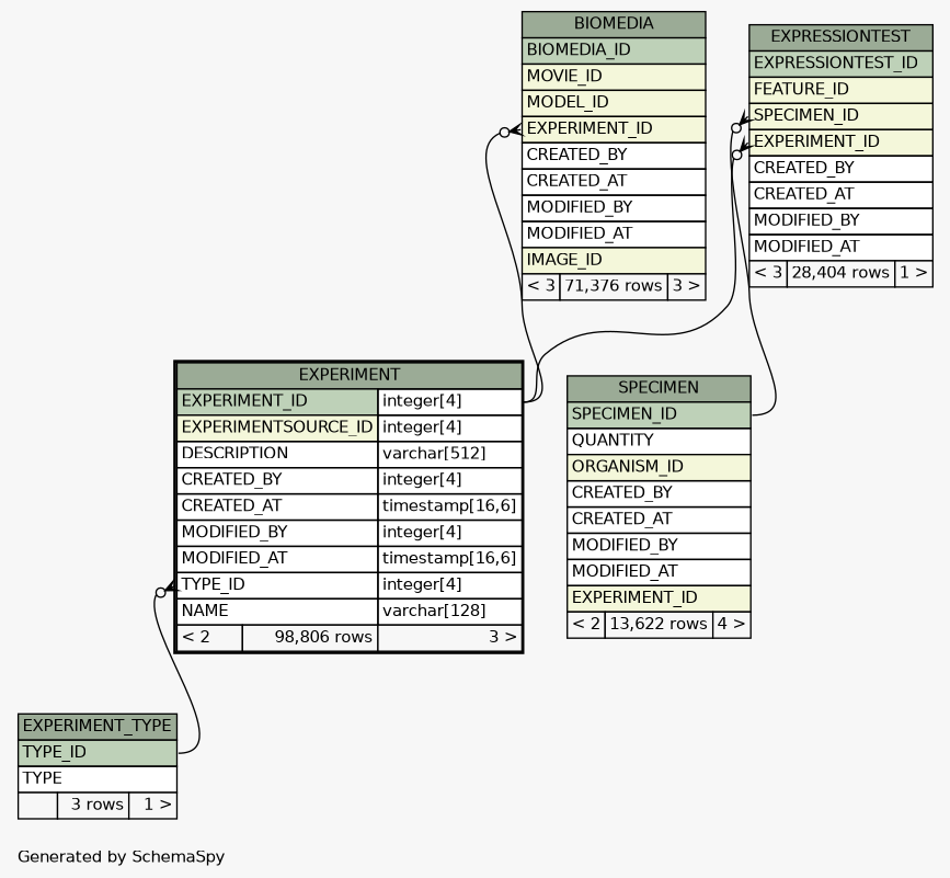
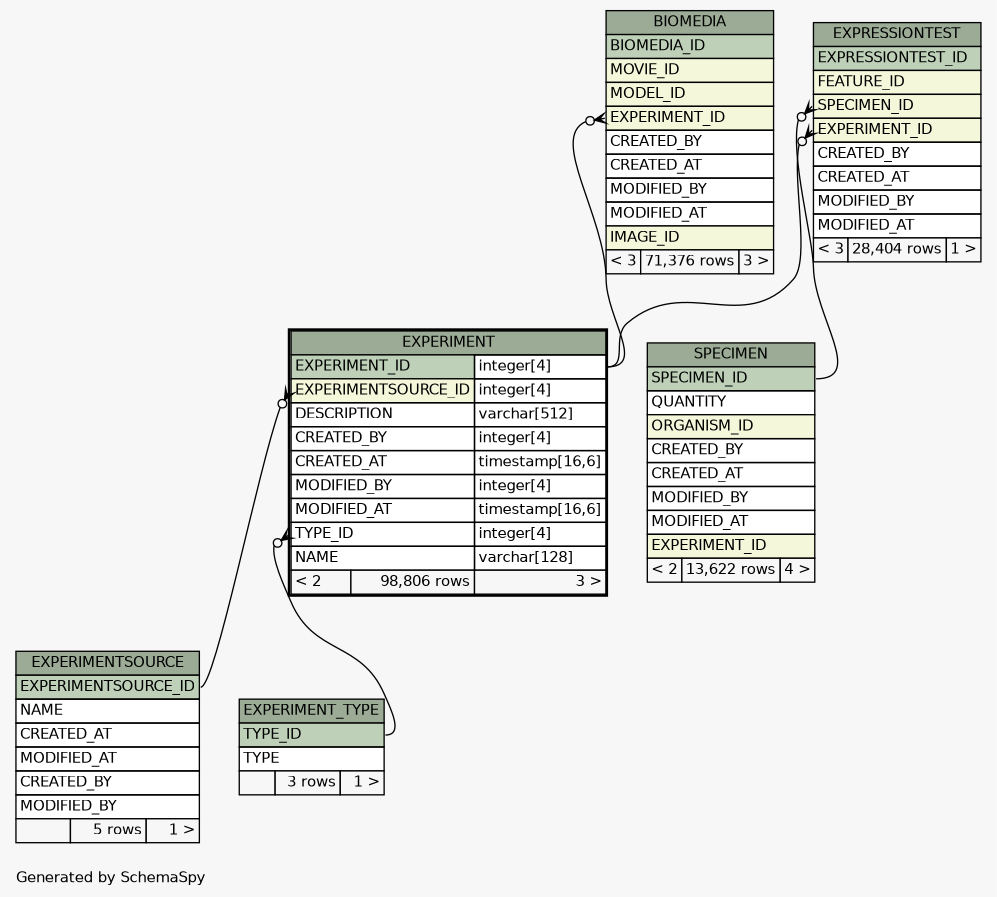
  digraph {
    bgcolor="#f7f7f7"
    fontname=Helvetica
    fontsize=11
    label="\nGenerated by SchemaSpy"
    labeljust=l
    nodesep=0.18
    rankdir=TB
    ranksep=0.46
    node [fontname=Helvetica fontsize=11 shape=plaintext]
    edge [arrowhead=none arrowsize=0.8 arrowtail=crowodot dir=back headport="EXPERIMENT_ID.type:e" tailport="EXPERIMENT_ID:w"]
    n1 [label=<     <TABLE BORDER="0" CELLBORDER="1" CELLSPACING="0" BGCOLOR="#ffffff">       <TR><TD COLSPAN="3" BGCOLOR="#9bab96" ALIGN="CENTER">BIOMEDIA</TD></TR>       <TR><TD PORT="BIOMEDIA_ID" COLSPAN="3" BGCOLOR="#bed1b8" ALIGN="LEFT">BIOMEDIA_ID</TD></TR>       <TR><TD PORT="MOVIE_ID" COLSPAN="3" BGCOLOR="#f4f7da" ALIGN="LEFT">MOVIE_ID</TD></TR>       <TR><TD PORT="MODEL_ID" COLSPAN="3" BGCOLOR="#f4f7da" ALIGN="LEFT">MODEL_ID</TD></TR>       <TR><TD PORT="EXPERIMENT_ID" COLSPAN="3" BGCOLOR="#f4f7da" ALIGN="LEFT">EXPERIMENT_ID</TD></TR>       <TR><TD PORT="CREATED_BY" COLSPAN="3" ALIGN="LEFT">CREATED_BY</TD></TR>       <TR><TD PORT="CREATED_AT" COLSPAN="3" ALIGN="LEFT">CREATED_AT</TD></TR>       <TR><TD PORT="MODIFIED_BY" COLSPAN="3" ALIGN="LEFT">MODIFIED_BY</TD></TR>       <TR><TD PORT="MODIFIED_AT" COLSPAN="3" ALIGN="LEFT">MODIFIED_AT</TD></TR>       <TR><TD PORT="IMAGE_ID" COLSPAN="3" BGCOLOR="#f4f7da" ALIGN="LEFT">IMAGE_ID</TD></TR>       <TR><TD ALIGN="LEFT" BGCOLOR="#f7f7f7">&lt; 3</TD><TD ALIGN="RIGHT" BGCOLOR="#f7f7f7">71,376 rows</TD><TD ALIGN="RIGHT" BGCOLOR="#f7f7f7">3 &gt;</TD></TR>     </TABLE>>]
    n2 [label=<     <TABLE BORDER="2" CELLBORDER="1" CELLSPACING="0" BGCOLOR="#ffffff">       <TR><TD COLSPAN="3" BGCOLOR="#9bab96" ALIGN="CENTER">EXPERIMENT</TD></TR>       <TR><TD PORT="EXPERIMENT_ID" COLSPAN="2" BGCOLOR="#bed1b8" ALIGN="LEFT">EXPERIMENT_ID</TD><TD PORT="EXPERIMENT_ID.type" ALIGN="LEFT">integer[4]</TD></TR>       <TR><TD PORT="EXPERIMENTSOURCE_ID" COLSPAN="2" BGCOLOR="#f4f7da" ALIGN="LEFT">EXPERIMENTSOURCE_ID</TD><TD PORT="EXPERIMENTSOURCE_ID.type" ALIGN="LEFT">integer[4]</TD></TR>       <TR><TD PORT="DESCRIPTION" COLSPAN="2" ALIGN="LEFT">DESCRIPTION</TD><TD PORT="DESCRIPTION.type" ALIGN="LEFT">varchar[512]</TD></TR>       <TR><TD PORT="CREATED_BY" COLSPAN="2" ALIGN="LEFT">CREATED_BY</TD><TD PORT="CREATED_BY.type" ALIGN="LEFT">integer[4]</TD></TR>       <TR><TD PORT="CREATED_AT" COLSPAN="2" ALIGN="LEFT">CREATED_AT</TD><TD PORT="CREATED_AT.type" ALIGN="LEFT">timestamp[16,6]</TD></TR>       <TR><TD PORT="MODIFIED_BY" COLSPAN="2" ALIGN="LEFT">MODIFIED_BY</TD><TD PORT="MODIFIED_BY.type" ALIGN="LEFT">integer[4]</TD></TR>       <TR><TD PORT="MODIFIED_AT" COLSPAN="2" ALIGN="LEFT">MODIFIED_AT</TD><TD PORT="MODIFIED_AT.type" ALIGN="LEFT">timestamp[16,6]</TD></TR>       <TR><TD PORT="TYPE_ID" COLSPAN="2" ALIGN="LEFT">TYPE_ID</TD><TD PORT="TYPE_ID.type" ALIGN="LEFT">integer[4]</TD></TR>       <TR><TD PORT="NAME" COLSPAN="2" ALIGN="LEFT">NAME</TD><TD PORT="NAME.type" ALIGN="LEFT">varchar[128]</TD></TR>       <TR><TD ALIGN="LEFT" BGCOLOR="#f7f7f7">&lt; 2</TD><TD ALIGN="RIGHT" BGCOLOR="#f7f7f7">98,806 rows</TD><TD ALIGN="RIGHT" BGCOLOR="#f7f7f7">3 &gt;</TD></TR>     </TABLE>>]
+   n3 [label=<     <TABLE BORDER="0" CELLBORDER="1" CELLSPACING="0" BGCOLOR="#ffffff">       <TR><TD COLSPAN="3" BGCOLOR="#9bab96" ALIGN="CENTER">EXPERIMENTSOURCE</TD></TR>       <TR><TD PORT="EXPERIMENTSOURCE_ID" COLSPAN="3" BGCOLOR="#bed1b8" ALIGN="LEFT">EXPERIMENTSOURCE_ID</TD></TR>       <TR><TD PORT="NAME" COLSPAN="3" ALIGN="LEFT">NAME</TD></TR>       <TR><TD PORT="CREATED_AT" COLSPAN="3" ALIGN="LEFT">CREATED_AT</TD></TR>       <TR><TD PORT="MODIFIED_AT" COLSPAN="3" ALIGN="LEFT">MODIFIED_AT</TD></TR>       <TR><TD PORT="CREATED_BY" COLSPAN="3" ALIGN="LEFT">CREATED_BY</TD></TR>       <TR><TD PORT="MODIFIED_BY" COLSPAN="3" ALIGN="LEFT">MODIFIED_BY</TD></TR>       <TR><TD ALIGN="LEFT" BGCOLOR="#f7f7f7">  </TD><TD ALIGN="RIGHT" BGCOLOR="#f7f7f7">5 rows</TD><TD ALIGN="RIGHT" BGCOLOR="#f7f7f7">1 &gt;</TD></TR>     </TABLE>>]
    n4 [label=<     <TABLE BORDER="0" CELLBORDER="1" CELLSPACING="0" BGCOLOR="#ffffff">       <TR><TD COLSPAN="3" BGCOLOR="#9bab96" ALIGN="CENTER">EXPERIMENT_TYPE</TD></TR>       <TR><TD PORT="TYPE_ID" COLSPAN="3" BGCOLOR="#bed1b8" ALIGN="LEFT">TYPE_ID</TD></TR>       <TR><TD PORT="TYPE" COLSPAN="3" ALIGN="LEFT">TYPE</TD></TR>       <TR><TD ALIGN="LEFT" BGCOLOR="#f7f7f7">  </TD><TD ALIGN="RIGHT" BGCOLOR="#f7f7f7">3 rows</TD><TD ALIGN="RIGHT" BGCOLOR="#f7f7f7">1 &gt;</TD></TR>     </TABLE>>]
    n5 [label=<     <TABLE BORDER="0" CELLBORDER="1" CELLSPACING="0" BGCOLOR="#ffffff">       <TR><TD COLSPAN="3" BGCOLOR="#9bab96" ALIGN="CENTER">EXPRESSIONTEST</TD></TR>       <TR><TD PORT="EXPRESSIONTEST_ID" COLSPAN="3" BGCOLOR="#bed1b8" ALIGN="LEFT">EXPRESSIONTEST_ID</TD></TR>       <TR><TD PORT="FEATURE_ID" COLSPAN="3" BGCOLOR="#f4f7da" ALIGN="LEFT">FEATURE_ID</TD></TR>       <TR><TD PORT="SPECIMEN_ID" COLSPAN="3" BGCOLOR="#f4f7da" ALIGN="LEFT">SPECIMEN_ID</TD></TR>       <TR><TD PORT="EXPERIMENT_ID" COLSPAN="3" BGCOLOR="#f4f7da" ALIGN="LEFT">EXPERIMENT_ID</TD></TR>       <TR><TD PORT="CREATED_BY" COLSPAN="3" ALIGN="LEFT">CREATED_BY</TD></TR>       <TR><TD PORT="CREATED_AT" COLSPAN="3" ALIGN="LEFT">CREATED_AT</TD></TR>       <TR><TD PORT="MODIFIED_BY" COLSPAN="3" ALIGN="LEFT">MODIFIED_BY</TD></TR>       <TR><TD PORT="MODIFIED_AT" COLSPAN="3" ALIGN="LEFT">MODIFIED_AT</TD></TR>       <TR><TD ALIGN="LEFT" BGCOLOR="#f7f7f7">&lt; 3</TD><TD ALIGN="RIGHT" BGCOLOR="#f7f7f7">28,404 rows</TD><TD ALIGN="RIGHT" BGCOLOR="#f7f7f7">1 &gt;</TD></TR>     </TABLE>>]
    n6 [label=<     <TABLE BORDER="0" CELLBORDER="1" CELLSPACING="0" BGCOLOR="#ffffff">       <TR><TD COLSPAN="3" BGCOLOR="#9bab96" ALIGN="CENTER">SPECIMEN</TD></TR>       <TR><TD PORT="SPECIMEN_ID" COLSPAN="3" BGCOLOR="#bed1b8" ALIGN="LEFT">SPECIMEN_ID</TD></TR>       <TR><TD PORT="QUANTITY" COLSPAN="3" ALIGN="LEFT">QUANTITY</TD></TR>       <TR><TD PORT="ORGANISM_ID" COLSPAN="3" BGCOLOR="#f4f7da" ALIGN="LEFT">ORGANISM_ID</TD></TR>       <TR><TD PORT="CREATED_BY" COLSPAN="3" ALIGN="LEFT">CREATED_BY</TD></TR>       <TR><TD PORT="CREATED_AT" COLSPAN="3" ALIGN="LEFT">CREATED_AT</TD></TR>       <TR><TD PORT="MODIFIED_BY" COLSPAN="3" ALIGN="LEFT">MODIFIED_BY</TD></TR>       <TR><TD PORT="MODIFIED_AT" COLSPAN="3" ALIGN="LEFT">MODIFIED_AT</TD></TR>       <TR><TD PORT="EXPERIMENT_ID" COLSPAN="3" BGCOLOR="#f4f7da" ALIGN="LEFT">EXPERIMENT_ID</TD></TR>       <TR><TD ALIGN="LEFT" BGCOLOR="#f7f7f7">&lt; 2</TD><TD ALIGN="RIGHT" BGCOLOR="#f7f7f7">13,622 rows</TD><TD ALIGN="RIGHT" BGCOLOR="#f7f7f7">4 &gt;</TD></TR>     </TABLE>>]
    n1 -> n2
+   n2 -> n3 [headport="EXPERIMENTSOURCE_ID:e" tailport="EXPERIMENTSOURCE_ID:w"]
    n2 -> n4 [headport="TYPE_ID:e" tailport="TYPE_ID:w"]
    n5 -> n2
    n5 -> n6 [headport="SPECIMEN_ID:e" tailport="SPECIMEN_ID:w"]
  }
